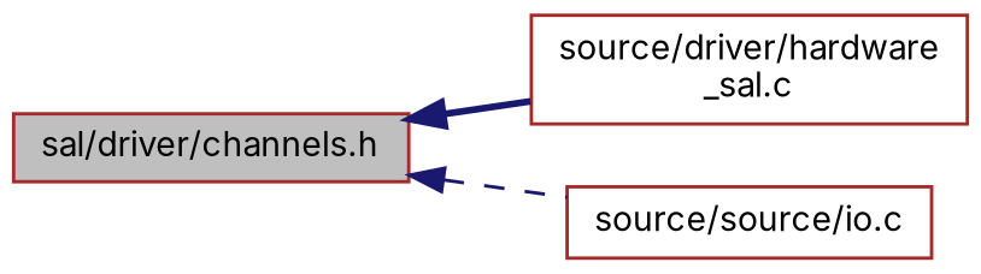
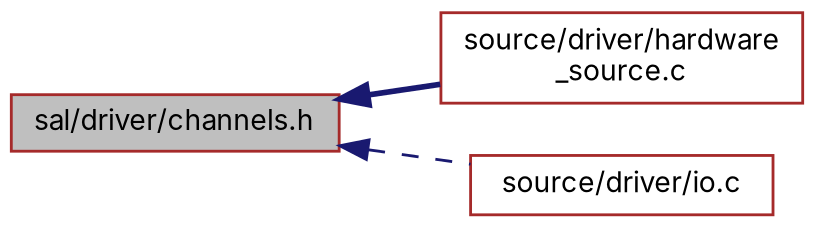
  digraph {
    fontname=Inter
    rankdir=LR
    node [color=brown fillcolor=white fontname=Inter fontsize=10 shape=record style=filled]
    edge [color=midnightblue dir=back fontname=Inter fontsize=10 labelfontname=Helvetica labelfontsize=10]
    n1 [fillcolor=grey75 fontcolor=black height=0.2 label="sal/driver/channels.h" width=0.4]
-   n2 [height=0.2 label="source/driver/hardware\l_sal.c" width=0.4]
-   n3 [height=0.2 label="source/source/io.c" width=0.4]
+   n2 [height=0.2 label="source/driver/hardware\l_source.c" width=0.4]
+   n3 [height=0.2 label="source/driver/io.c" width=0.4]
    n1 -> n2 [style=bold]
    n1 -> n3 [style=dashed]
  }
